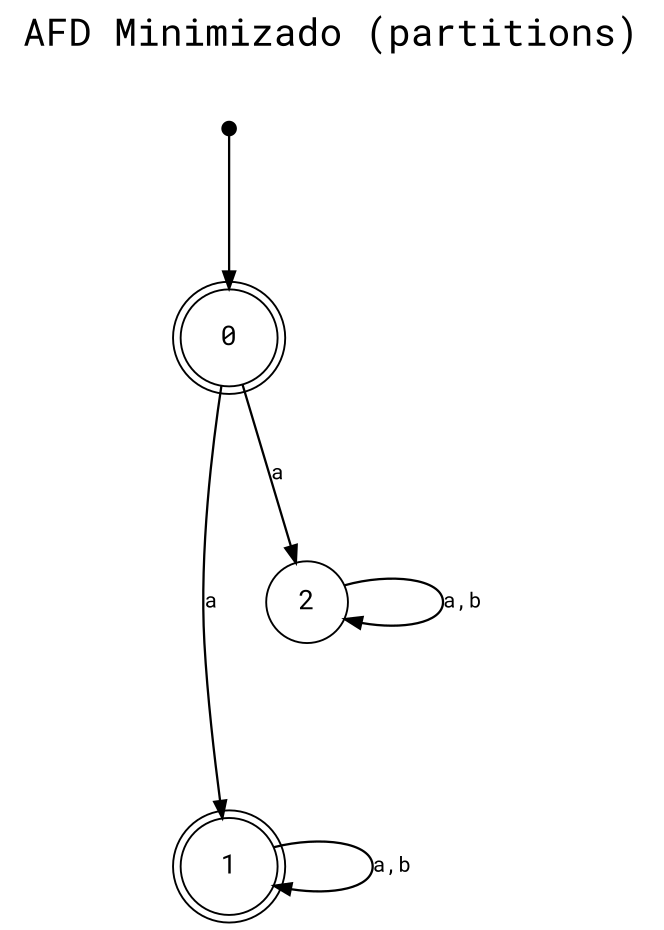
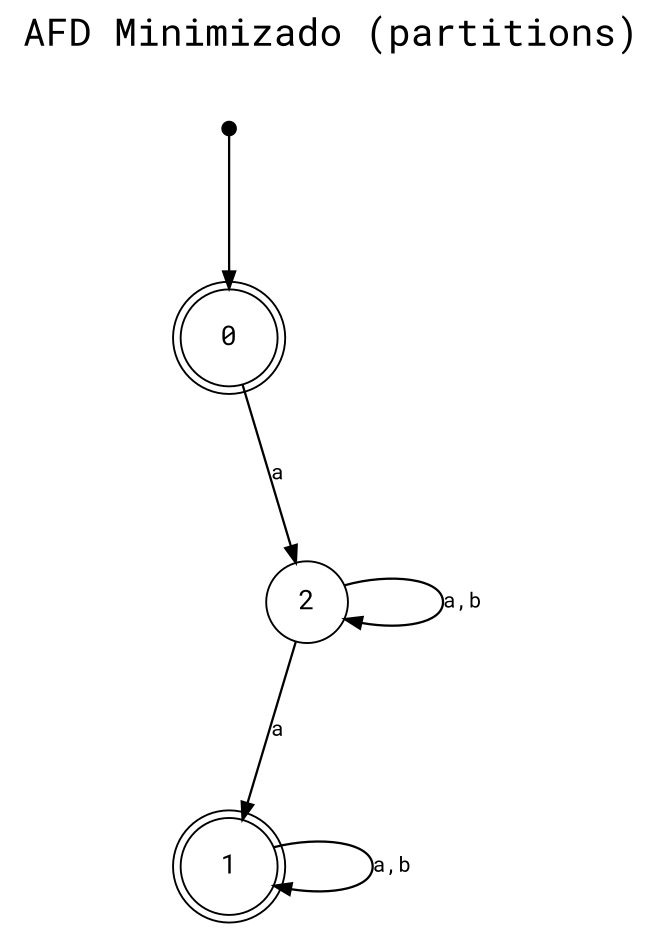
  digraph {
    concentrate=true
    fontname="Roboto Mono"
    fontsize=20
    label="AFD Minimizado (partitions)"
    labelloc=t
    nodesep=0.7
    rankdir=TB
    ranksep=1.1
    splines=true
    node [fontname="Roboto Mono" shape=doublecircle]
    edge [arrowsize=0.9 fontname="Roboto Mono" fontsize=11 labeldistance=1.6 penwidth=1.2]
    __start [height=0.6 shape=point width=0.1]
    0 [height=0.6 width=0.6]
    1 [height=0.6 width=0.6]
    2 [height=0.6 shape=circle width=0.6]
    __start -> 0
-   0 -> 1 [label=a]
+   2 -> 1 [label=a]
    0 -> 2 [label=a]
    1 -> 1 [label="a,b"]
    2 -> 2 [label="a,b"]
  }
